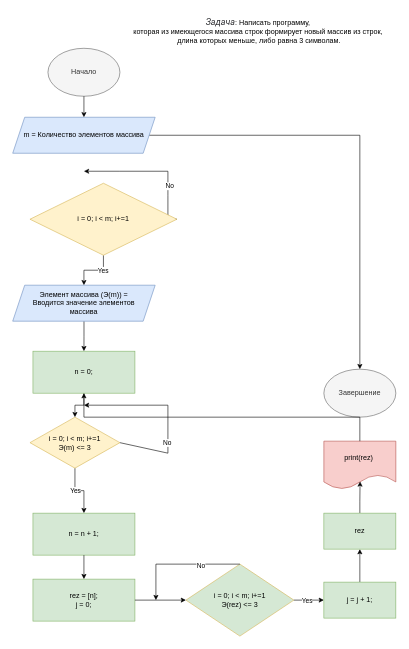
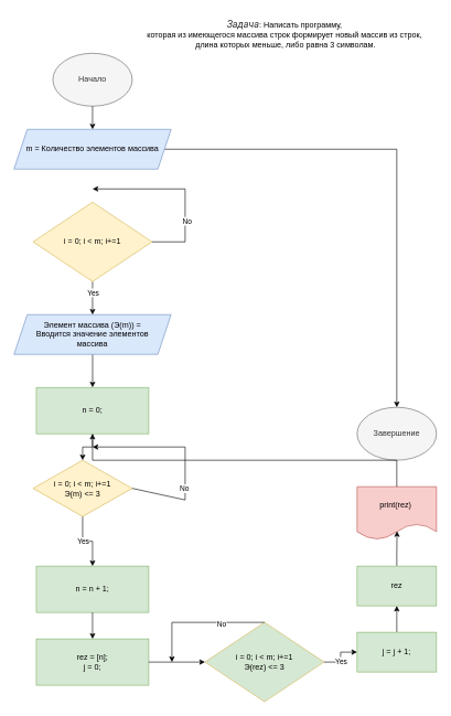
  <mxCell id="0" />
  <mxCell id="1" parent="0" />
  <mxCell id="2" value="&lt;em style=&quot;box-sizing: border-box; color: rgb(44, 45, 48); font-family: Roboto, &amp;quot;San Francisco&amp;quot;, &amp;quot;Helvetica Neue&amp;quot;, Helvetica, Arial; font-size: 15px; text-align: start; background-color: rgb(255, 255, 255);&quot;&gt;Задача&lt;/em&gt;: Написать программу, &lt;br&gt;которая из имеющегося массива строк формирует новый массив из строк,&lt;br&gt;&amp;nbsp;длина которых меньше, либо равна 3 символам.&lt;br&gt;" style="text;html=1;align=center;verticalAlign=middle;resizable=0;points=[];autosize=1;strokeColor=none;fillColor=none;" vertex="1" parent="1"><mxGeometry x="209" y="20" width="440" height="60" as="geometry" /></mxCell>
  <mxCell id="3" value="Начало" style="ellipse;whiteSpace=wrap;html=1;fillColor=#f5f5f5;fontColor=#333333;strokeColor=#666666;" vertex="1" parent="1"><mxGeometry x="79" y="80" width="120" height="80" as="geometry" /></mxCell>
  <mxCell id="4" value="" style="endArrow=classic;html=1;rounded=0;exitX=0.5;exitY=1;exitDx=0;exitDy=0;entryX=0.5;entryY=0;entryDx=0;entryDy=0;" edge="1" parent="1" source="3" target="7"><mxGeometry width="50" height="50" relative="1" as="geometry"><mxPoint x="389" y="325" as="sourcePoint" /><mxPoint x="139" y="205" as="targetPoint" /></mxGeometry></mxCell>
  <mxCell id="5" value="" style="edgeStyle=orthogonalEdgeStyle;rounded=0;orthogonalLoop=1;jettySize=auto;html=1;exitX=0.5;exitY=1;exitDx=0;exitDy=0;" edge="1" parent="1" source="18" target="17"><mxGeometry relative="1" as="geometry"><mxPoint x="229" y="345" as="sourcePoint" /><mxPoint x="139.1" y="585.074" as="targetPoint" /></mxGeometry></mxCell>
  <mxCell id="6" value="" style="edgeStyle=orthogonalEdgeStyle;rounded=0;orthogonalLoop=1;jettySize=auto;html=1;" edge="1" parent="1" source="7" target="25"><mxGeometry relative="1" as="geometry" /></mxCell>
  <mxCell id="7" value="m = Количество элементов массива" style="shape=parallelogram;perimeter=parallelogramPerimeter;whiteSpace=wrap;html=1;fixedSize=1;fillColor=#dae8fc;strokeColor=#6c8ebf;" vertex="1" parent="1"><mxGeometry x="20.25" y="195" width="237.5" height="60" as="geometry" /></mxCell>
  <mxCell id="8" value="" style="edgeStyle=orthogonalEdgeStyle;rounded=0;orthogonalLoop=1;jettySize=auto;html=1;entryX=0.5;entryY=0;entryDx=0;entryDy=0;exitX=0.5;exitY=1;exitDx=0;exitDy=0;" edge="1" parent="1" source="14" target="11"><mxGeometry relative="1" as="geometry"><mxPoint x="139" y="405" as="targetPoint" /></mxGeometry></mxCell>
  <mxCell id="9" value="Yes" style="edgeLabel;html=1;align=center;verticalAlign=middle;resizable=0;points=[];" vertex="1" connectable="0" parent="8"><mxGeometry x="-0.38" relative="1" as="geometry"><mxPoint as="offset" /></mxGeometry></mxCell>
  <mxCell id="10" value="" style="edgeStyle=orthogonalEdgeStyle;rounded=0;orthogonalLoop=1;jettySize=auto;html=1;" edge="1" parent="1" source="11" target="18"><mxGeometry relative="1" as="geometry" /></mxCell>
  <mxCell id="11" value="Элемент массива (Э(m)) = &lt;br&gt;Вводится значение элементов &lt;br&gt;массива" style="shape=parallelogram;perimeter=parallelogramPerimeter;whiteSpace=wrap;html=1;fixedSize=1;fillColor=#dae8fc;strokeColor=#6c8ebf;" vertex="1" parent="1"><mxGeometry x="20.25" y="475" width="237.5" height="60" as="geometry" /></mxCell>
  <mxCell id="12" value="" style="endArrow=classic;html=1;rounded=0;exitX=1;exitY=0.5;exitDx=0;exitDy=0;" edge="1" parent="1" source="14"><mxGeometry width="50" height="50" relative="1" as="geometry"><mxPoint x="389" y="435" as="sourcePoint" /><mxPoint x="139" y="285" as="targetPoint" /><Array as="points"><mxPoint x="279" y="365" /><mxPoint x="279" y="325" /><mxPoint x="279" y="285" /><mxPoint x="199" y="285" /></Array></mxGeometry></mxCell>
  <mxCell id="13" value="No" style="edgeLabel;html=1;align=center;verticalAlign=middle;resizable=0;points=[];" vertex="1" connectable="0" parent="12"><mxGeometry x="-0.392" y="-2" relative="1" as="geometry"><mxPoint as="offset" /></mxGeometry></mxCell>
- <mxCell id="14" value="i = 0; i &amp;lt; m; i+=1" style="rhombus;whiteSpace=wrap;html=1;fillColor=#fff2cc;strokeColor=#d6b656;" vertex="1" parent="1"><mxGeometry x="49" y="305" width="245" height="120" as="geometry" /></mxCell>
+ <mxCell id="14" value="i = 0; i &amp;lt; m; i+=1" style="rhombus;whiteSpace=wrap;html=1;fillColor=#fff2cc;strokeColor=#d6b656;" vertex="1" parent="1"><mxGeometry x="49" y="305" width="180" height="120" as="geometry" /></mxCell>
  <mxCell id="15" value="" style="edgeStyle=orthogonalEdgeStyle;rounded=0;orthogonalLoop=1;jettySize=auto;html=1;entryX=0.5;entryY=0;entryDx=0;entryDy=0;" edge="1" parent="1" source="17" target="21"><mxGeometry relative="1" as="geometry"><mxPoint x="139" y="895" as="targetPoint" /></mxGeometry></mxCell>
  <mxCell id="16" value="Yes" style="edgeLabel;html=1;align=center;verticalAlign=middle;resizable=0;points=[];" vertex="1" connectable="0" parent="15"><mxGeometry x="-0.173" relative="1" as="geometry"><mxPoint as="offset" /></mxGeometry></mxCell>
  <mxCell id="17" value="i = 0; i &amp;lt; m; i+=1&lt;br&gt;Э(m) &amp;lt;= 3" style="rhombus;whiteSpace=wrap;html=1;fillColor=#fff2cc;strokeColor=#d6b656;" vertex="1" parent="1"><mxGeometry x="49" y="695" width="150" height="85" as="geometry" /></mxCell>
  <mxCell id="18" value="n = 0;" style="whiteSpace=wrap;html=1;fillColor=#d5e8d4;strokeColor=#82b366;" vertex="1" parent="1"><mxGeometry x="54" y="585" width="170" height="70" as="geometry" /></mxCell>
  <mxCell id="19" value="" style="endArrow=classic;html=1;rounded=0;exitX=1;exitY=0.5;exitDx=0;exitDy=0;" edge="1" parent="1" source="17"><mxGeometry width="50" height="50" relative="1" as="geometry"><mxPoint x="389" y="835" as="sourcePoint" /><mxPoint x="139" y="675" as="targetPoint" /><Array as="points"><mxPoint x="279" y="755" /><mxPoint x="279" y="675" /></Array></mxGeometry></mxCell>
  <mxCell id="20" value="No" style="edgeLabel;html=1;align=center;verticalAlign=middle;resizable=0;points=[];" vertex="1" connectable="0" parent="19"><mxGeometry x="-0.341" y="2" relative="1" as="geometry"><mxPoint as="offset" /></mxGeometry></mxCell>
  <mxCell id="21" value="n = n + 1;" style="whiteSpace=wrap;html=1;fillColor=#d5e8d4;strokeColor=#82b366;" vertex="1" parent="1"><mxGeometry x="54" y="855" width="170" height="70" as="geometry" /></mxCell>
  <mxCell id="22" value="" style="edgeStyle=orthogonalEdgeStyle;rounded=0;orthogonalLoop=1;jettySize=auto;html=1;exitX=0.5;exitY=1;exitDx=0;exitDy=0;entryX=0.5;entryY=0;entryDx=0;entryDy=0;" edge="1" parent="1" source="21" target="23"><mxGeometry relative="1" as="geometry"><mxPoint x="149" y="545" as="sourcePoint" /><mxPoint x="139" y="965" as="targetPoint" /></mxGeometry></mxCell>
  <mxCell id="23" value="rez = [n];&lt;br&gt;j = 0;" style="whiteSpace=wrap;html=1;fillColor=#d5e8d4;strokeColor=#82b366;" vertex="1" parent="1"><mxGeometry x="54" y="965" width="170" height="70" as="geometry" /></mxCell>
  <mxCell id="24" value="print(rez)&amp;nbsp;" style="shape=document;whiteSpace=wrap;html=1;boundedLbl=1;fillColor=#f8cecc;strokeColor=#b85450;" vertex="1" parent="1"><mxGeometry x="539" y="735" width="120" height="80" as="geometry" /></mxCell>
  <mxCell id="25" value="Завершение" style="ellipse;whiteSpace=wrap;html=1;fillColor=#f5f5f5;fontColor=#333333;strokeColor=#666666;" vertex="1" parent="1"><mxGeometry x="539" y="615" width="120" height="80" as="geometry" /></mxCell>
  <mxCell id="26" value="i = 0; i &amp;lt; m; i+=1&lt;br&gt;Э(rez) &amp;lt;= 3" style="rhombus;whiteSpace=wrap;html=1;fillColor=#d5e8d4;strokeColor=#d6b656;" vertex="1" parent="1"><mxGeometry x="309" y="940" width="180" height="120" as="geometry" /></mxCell>
  <mxCell id="27" value="" style="edgeStyle=orthogonalEdgeStyle;rounded=0;orthogonalLoop=1;jettySize=auto;html=1;exitX=1;exitY=0.5;exitDx=0;exitDy=0;entryX=0;entryY=0.5;entryDx=0;entryDy=0;" edge="1" parent="1" source="23" target="26"><mxGeometry relative="1" as="geometry"><mxPoint x="149" y="935" as="sourcePoint" /><mxPoint x="149" y="975" as="targetPoint" /></mxGeometry></mxCell>
  <mxCell id="28" value="" style="endArrow=classic;html=1;rounded=0;exitX=0.5;exitY=0;exitDx=0;exitDy=0;" edge="1" parent="1" source="26"><mxGeometry width="50" height="50" relative="1" as="geometry"><mxPoint x="389" y="935" as="sourcePoint" /><mxPoint x="259" y="1000" as="targetPoint" /><Array as="points"><mxPoint x="259" y="940" /></Array></mxGeometry></mxCell>
  <mxCell id="29" value="No" style="edgeLabel;html=1;align=center;verticalAlign=middle;resizable=0;points=[];" vertex="1" connectable="0" parent="28"><mxGeometry x="-0.341" y="2" relative="1" as="geometry"><mxPoint as="offset" /></mxGeometry></mxCell>
  <mxCell id="30" value="" style="edgeStyle=orthogonalEdgeStyle;rounded=0;orthogonalLoop=1;jettySize=auto;html=1;exitX=1;exitY=0.5;exitDx=0;exitDy=0;entryX=0;entryY=0.5;entryDx=0;entryDy=0;" edge="1" parent="1" source="26" target="34"><mxGeometry relative="1" as="geometry"><mxPoint x="149" y="825" as="sourcePoint" /><mxPoint x="559" y="1000" as="targetPoint" /></mxGeometry></mxCell>
  <mxCell id="31" value="Yes" style="edgeLabel;html=1;align=center;verticalAlign=middle;resizable=0;points=[];" vertex="1" connectable="0" parent="30"><mxGeometry x="-0.173" relative="1" as="geometry"><mxPoint as="offset" /></mxGeometry></mxCell>
  <mxCell id="32" value="" style="edgeStyle=orthogonalEdgeStyle;rounded=0;orthogonalLoop=1;jettySize=auto;html=1;exitX=0.5;exitY=0;exitDx=0;exitDy=0;" edge="1" parent="1" source="24" target="18"><mxGeometry relative="1" as="geometry"><mxPoint x="149" y="935" as="sourcePoint" /><mxPoint x="149" y="975" as="targetPoint" /></mxGeometry></mxCell>
  <mxCell id="33" value="" style="edgeStyle=orthogonalEdgeStyle;rounded=0;orthogonalLoop=1;jettySize=auto;html=1;" edge="1" parent="1" source="34" target="36"><mxGeometry relative="1" as="geometry" /></mxCell>
- <mxCell id="34" value="j = j + 1;" style="whiteSpace=wrap;html=1;fillColor=#d5e8d4;strokeColor=#82b366;" vertex="1" parent="1"><mxGeometry x="539" y="970" width="120" height="60" as="geometry" /></mxCell>
+ <mxCell id="34" value="j = j + 1;" style="whiteSpace=wrap;html=1;fillColor=#d5e8d4;strokeColor=#82b366;" vertex="1" parent="1"><mxGeometry x="539" y="955" width="120" height="60" as="geometry" /></mxCell>
  <mxCell id="35" value="" style="edgeStyle=orthogonalEdgeStyle;rounded=0;orthogonalLoop=1;jettySize=auto;html=1;entryX=0.503;entryY=0.84;entryDx=0;entryDy=0;entryPerimeter=0;" edge="1" parent="1" source="36" target="24"><mxGeometry relative="1" as="geometry" /></mxCell>
  <mxCell id="36" value="rez" style="whiteSpace=wrap;html=1;fillColor=#d5e8d4;strokeColor=#82b366;" vertex="1" parent="1"><mxGeometry x="539" y="855" width="120" height="60" as="geometry" /></mxCell>
